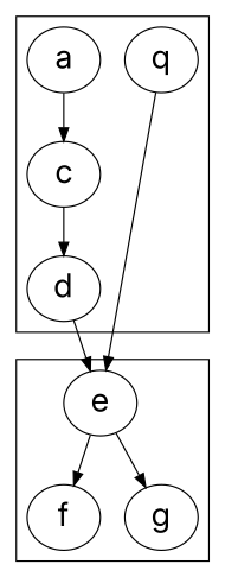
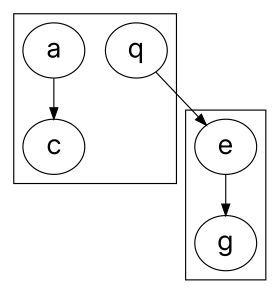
  digraph {
    fontname=Inter
    node [fontname=Inter fontsize=24]
    edge [fontname=Inter]
-   d
    c
    q
    a
    e
-   f
    g
    subgraph cluster_1 {
-     d
      c
      q
      a
    }
    subgraph cluster_2 {
      e
-     f
      g
    }
-   d -> e
-   c -> d
    q -> e
    a -> c
-   e -> f
    e -> g
  }
